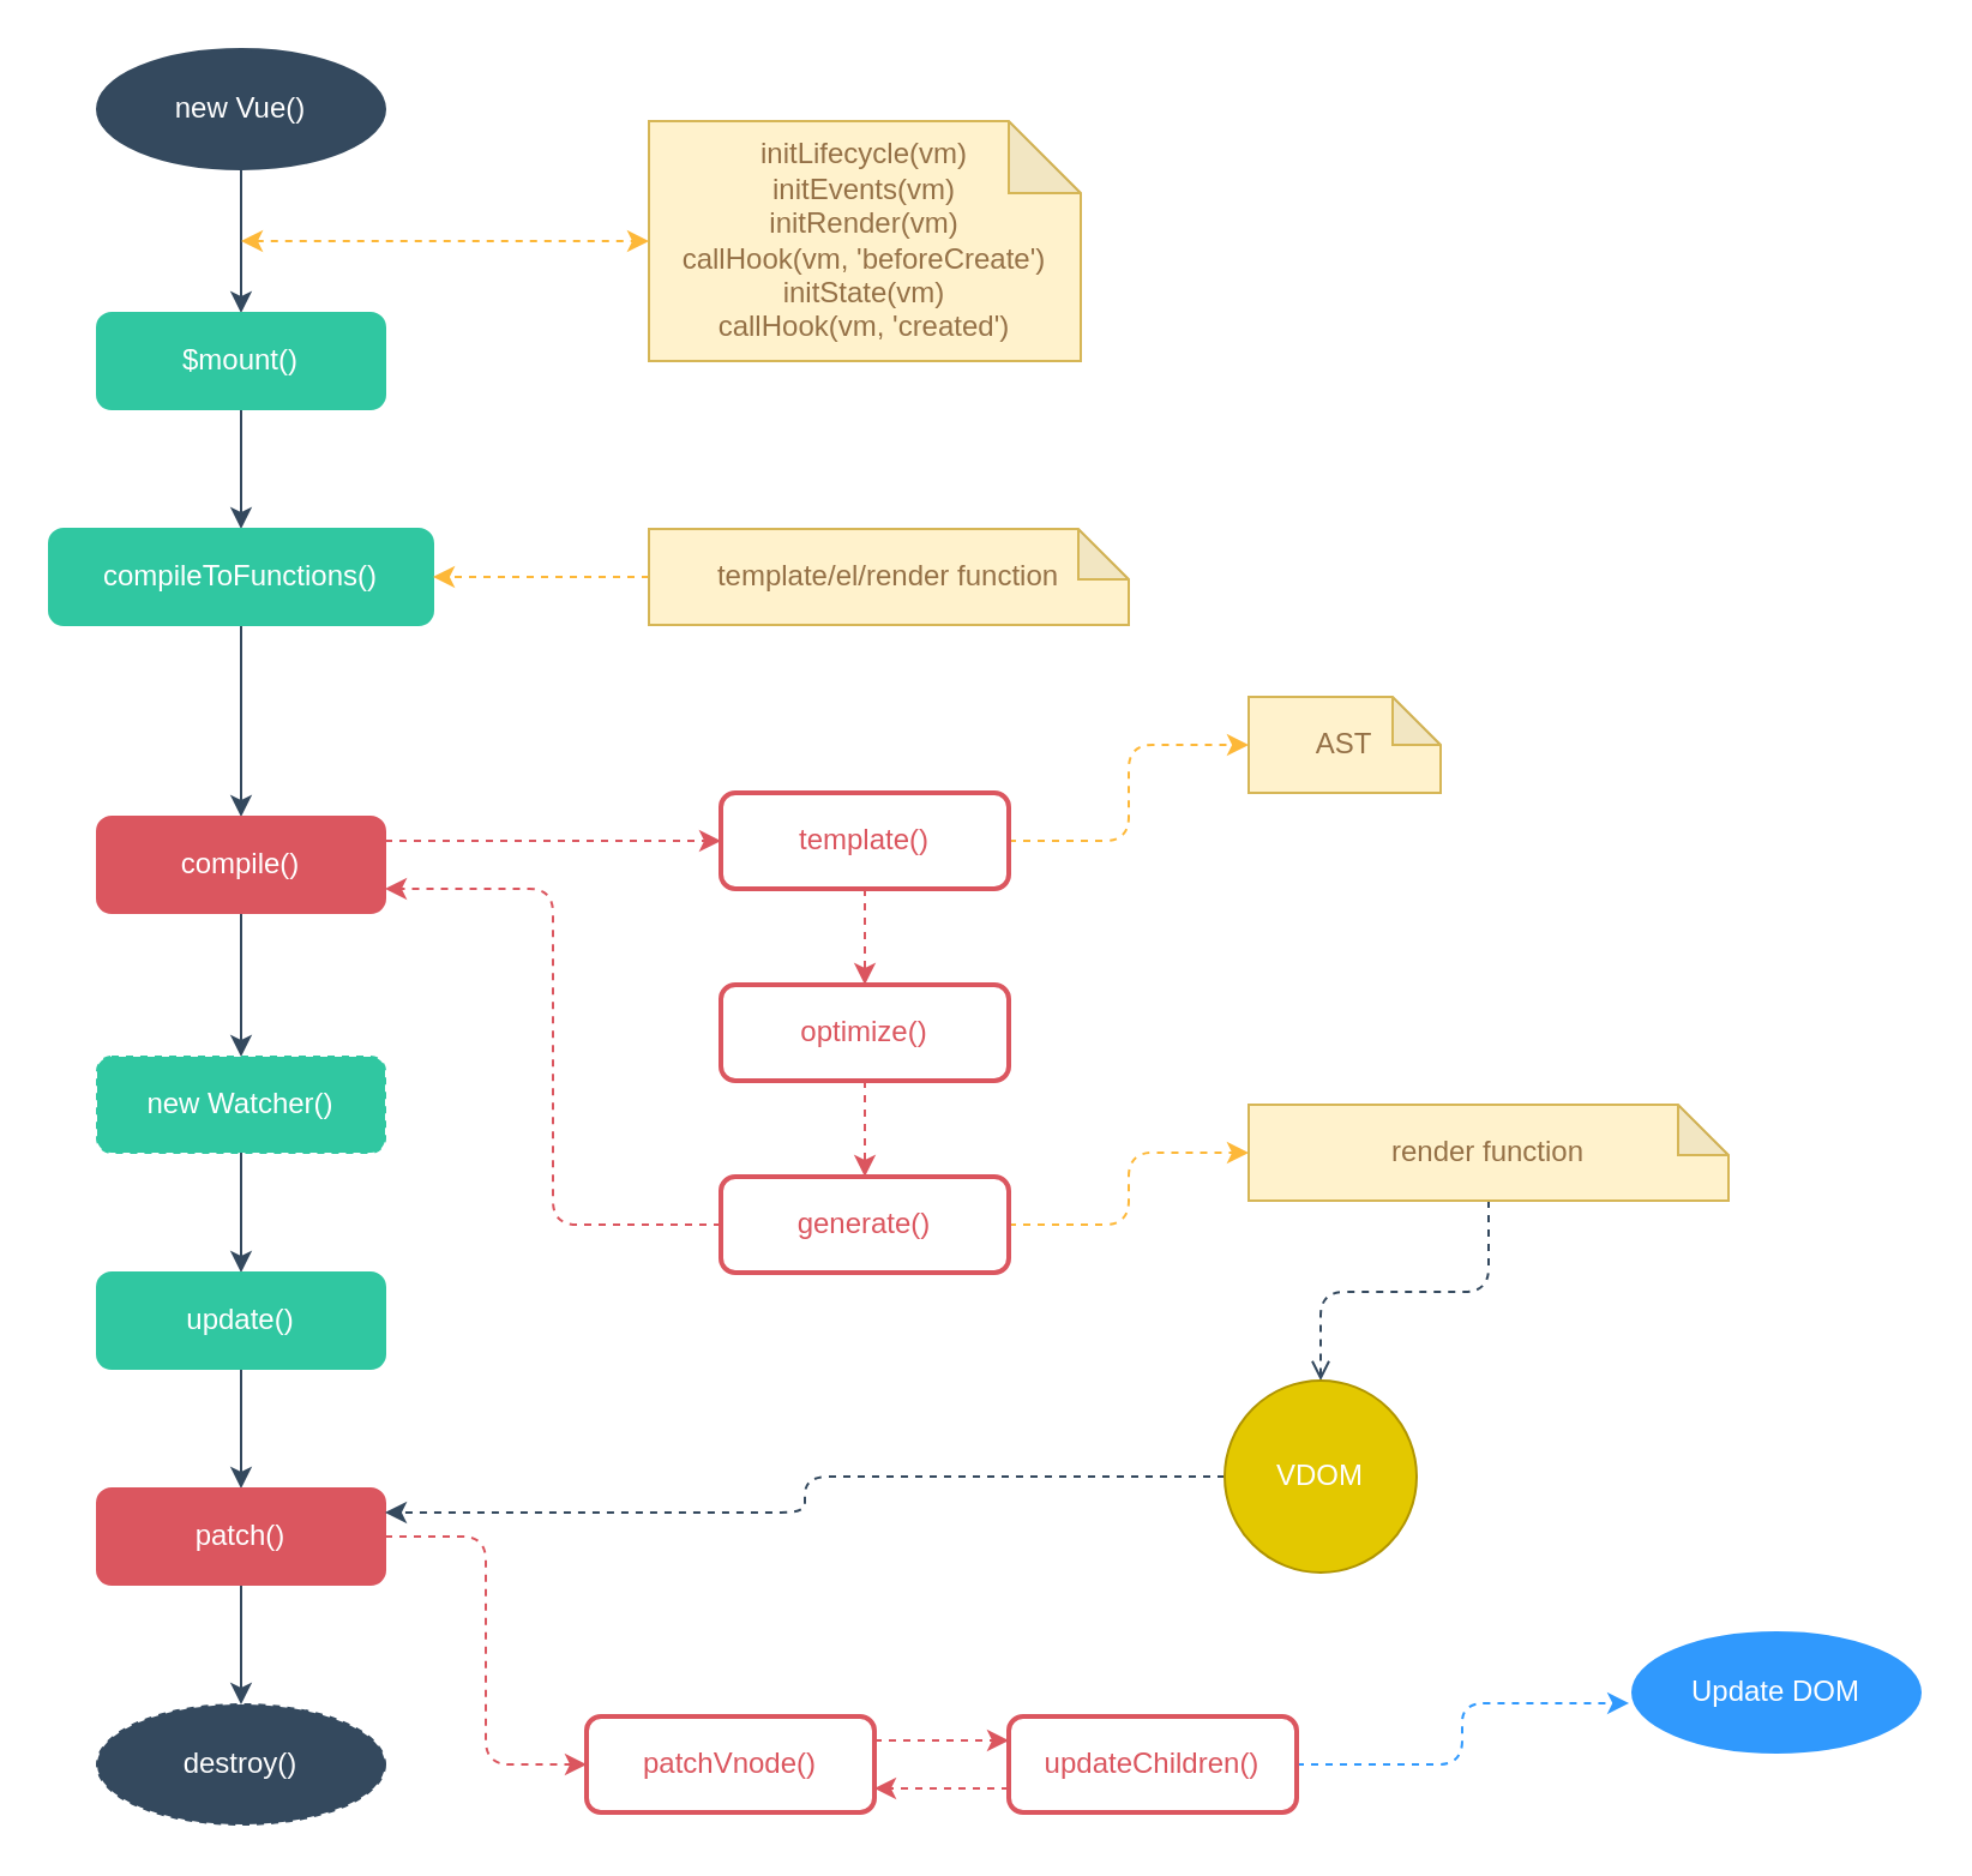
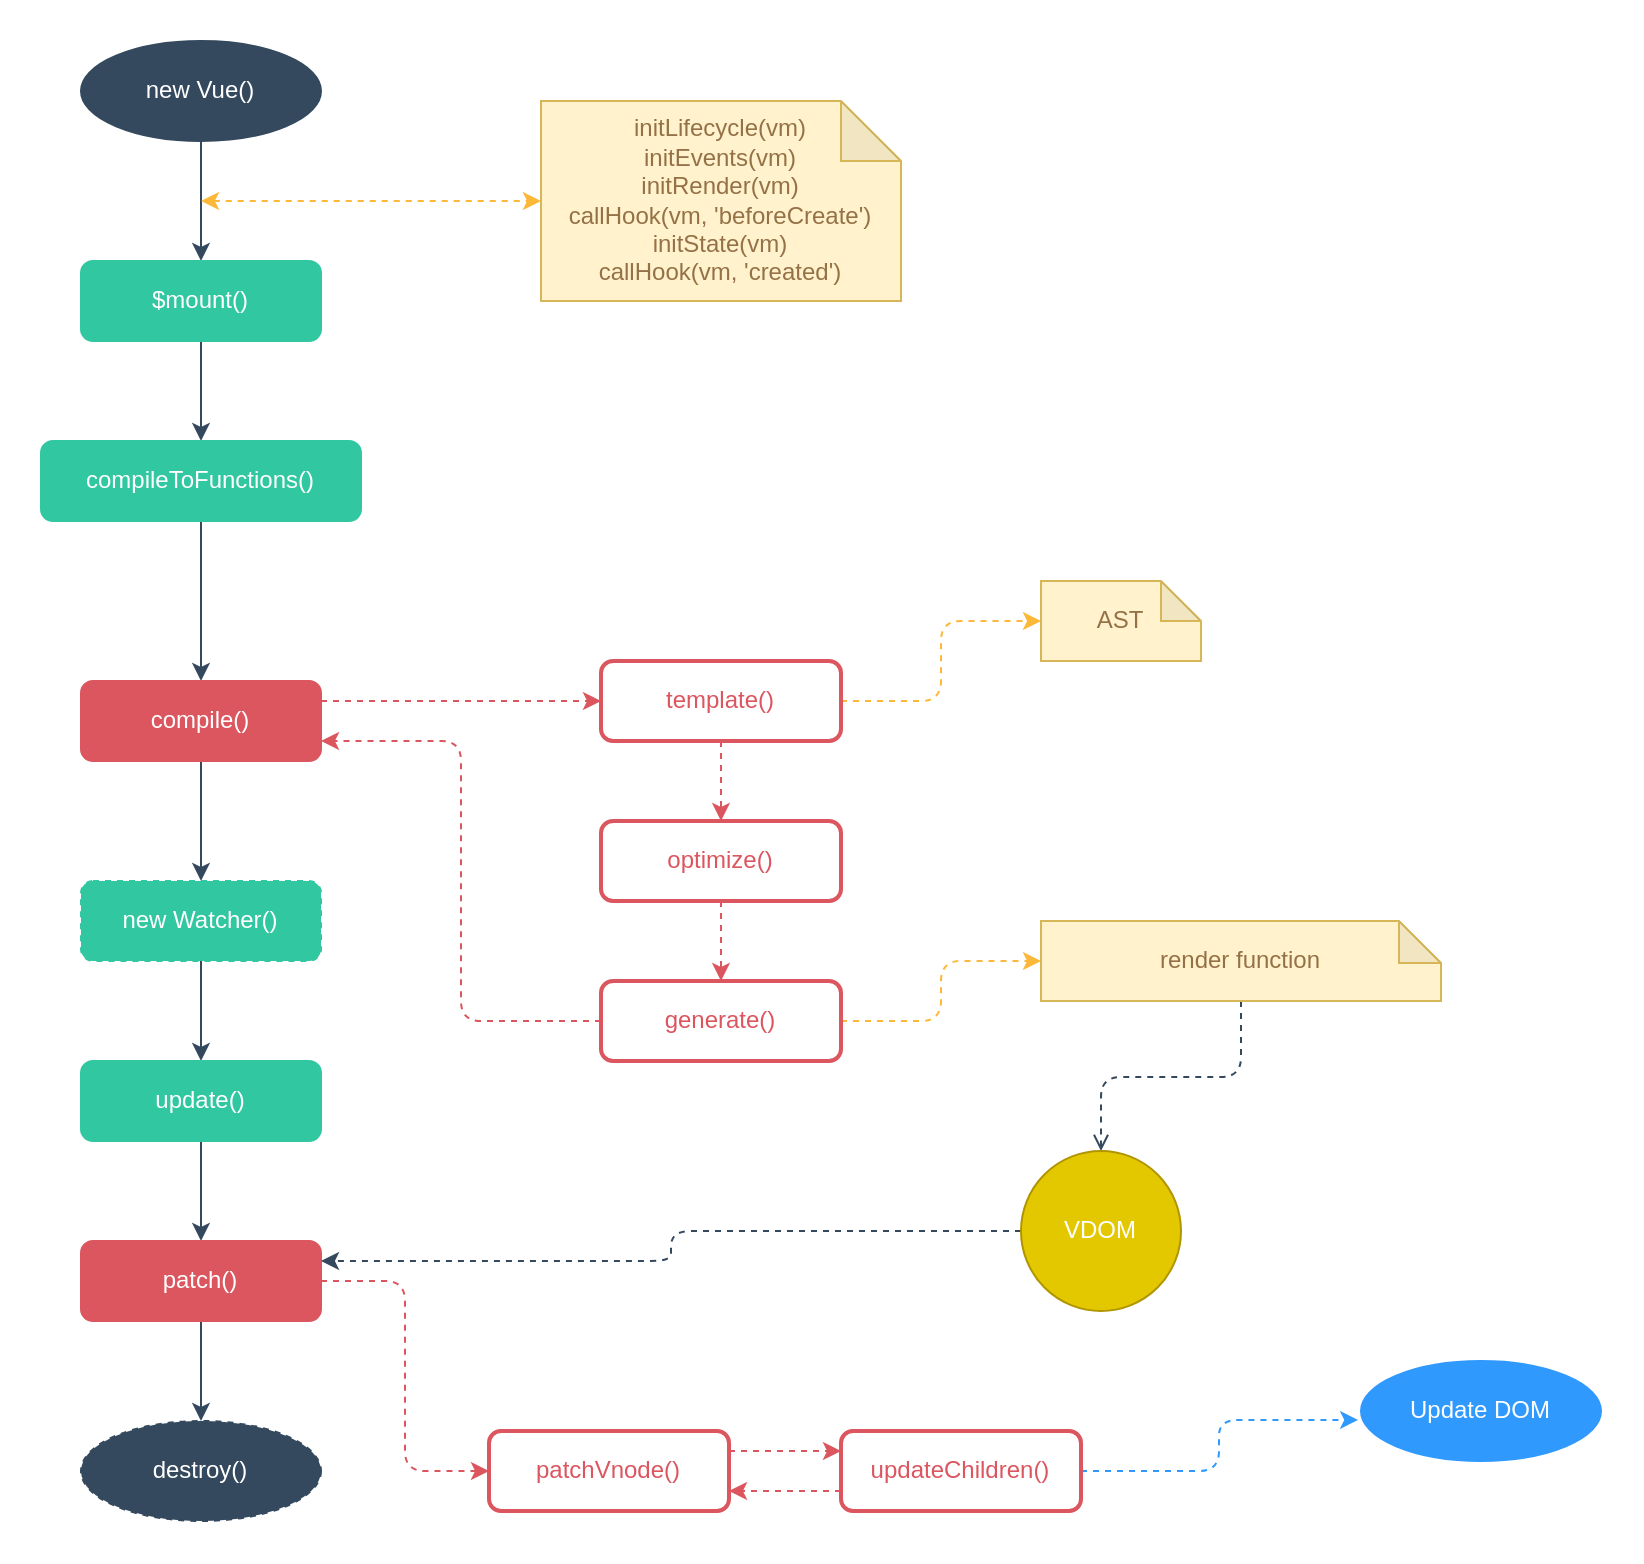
  <mxCell id="0" />
  <mxCell id="1" parent="0" />
  <mxCell id="2" style="edgeStyle=none;html=1;entryX=0.5;entryY=0;entryDx=0;entryDy=0;fontColor=#FFFFFF;strokeColor=#34495E;" edge="1" parent="1" source="3" target="5"><mxGeometry relative="1" as="geometry" /></mxCell>
  <mxCell id="3" value="new Vue()" style="ellipse;whiteSpace=wrap;html=1;fillColor=#34495E;strokeColor=#34495E;fontColor=#FFFFFF;" vertex="1" parent="1"><mxGeometry x="40" y="20" width="120" height="50" as="geometry" /></mxCell>
  <mxCell id="4" style="edgeStyle=none;html=1;entryX=0.5;entryY=0;entryDx=0;entryDy=0;fontColor=#FFFFFF;strokeColor=#34495E;" edge="1" parent="1" source="5" target="9"><mxGeometry relative="1" as="geometry" /></mxCell>
  <mxCell id="5" value="$mount()" style="rounded=1;whiteSpace=wrap;html=1;fontColor=#FFFFFF;strokeColor=#30C7A1;fillColor=#30C7A1;" vertex="1" parent="1"><mxGeometry x="40" y="130" width="120" height="40" as="geometry" /></mxCell>
  <mxCell id="6" value="initLifecycle(vm)&lt;br&gt;initEvents(vm)&lt;br&gt;initRender(vm)&lt;br&gt;callHook(vm, 'beforeCreate')&lt;br&gt;initState(vm)&lt;br&gt;callHook(vm, 'created')" style="shape=note;whiteSpace=wrap;html=1;backgroundOutline=1;darkOpacity=0.05;strokeColor=#d6b656;fillColor=#fff2cc;fontColor=#957147;" vertex="1" parent="1"><mxGeometry x="270" y="50" width="180" height="100" as="geometry" /></mxCell>
  <mxCell id="7" value="" style="endArrow=classic;startArrow=classic;html=1;fontColor=#957147;strokeColor=#FDB839;entryX=0;entryY=0.5;entryDx=0;entryDy=0;entryPerimeter=0;dashed=1;" edge="1" parent="1" target="6"><mxGeometry width="50" height="50" relative="1" as="geometry"><mxPoint x="100" y="100" as="sourcePoint" /><mxPoint x="220" y="80" as="targetPoint" /></mxGeometry></mxCell>
  <mxCell id="8" style="edgeStyle=none;html=1;fontColor=#FFFFFF;strokeColor=#34495E;" edge="1" parent="1" source="9" target="14"><mxGeometry relative="1" as="geometry" /></mxCell>
  <mxCell id="9" value="compileToFunctions()" style="rounded=1;whiteSpace=wrap;html=1;fontColor=#FFFFFF;strokeColor=#30C7A1;fillColor=#30C7A1;" vertex="1" parent="1"><mxGeometry x="20" y="220" width="160" height="40" as="geometry" /></mxCell>
- <mxCell id="10" style="edgeStyle=none;html=1;entryX=1;entryY=0.5;entryDx=0;entryDy=0;fontColor=#957147;strokeColor=#FDB839;dashed=1;" edge="1" parent="1" source="11" target="9"><mxGeometry relative="1" as="geometry" /></mxCell>
- <mxCell id="11" value="template/el/render function" style="shape=note;whiteSpace=wrap;html=1;backgroundOutline=1;darkOpacity=0.05;strokeColor=#d6b656;fillColor=#fff2cc;size=21;fontColor=#957147;" vertex="1" parent="1"><mxGeometry x="270" y="220" width="200" height="40" as="geometry" /></mxCell>
  <mxCell id="12" style="edgeStyle=elbowEdgeStyle;html=1;entryX=0;entryY=0.5;entryDx=0;entryDy=0;dashed=1;fontColor=#DB565F;strokeColor=#DB565F;exitX=1;exitY=0.25;exitDx=0;exitDy=0;" edge="1" parent="1" source="14" target="17"><mxGeometry relative="1" as="geometry" /></mxCell>
  <mxCell id="13" style="edgeStyle=elbowEdgeStyle;html=1;entryX=0.5;entryY=0;entryDx=0;entryDy=0;fontColor=#957147;strokeColor=#34495E;" edge="1" parent="1" source="14" target="27"><mxGeometry relative="1" as="geometry" /></mxCell>
  <mxCell id="14" value="compile()" style="rounded=1;whiteSpace=wrap;html=1;fontColor=#FFFFFF;strokeColor=#DB565F;fillColor=#db565f;" vertex="1" parent="1"><mxGeometry x="40" y="340" width="120" height="40" as="geometry" /></mxCell>
  <mxCell id="15" style="edgeStyle=none;html=1;entryX=0.5;entryY=0;entryDx=0;entryDy=0;fontColor=#DB565F;strokeColor=#DB565F;dashed=1;" edge="1" parent="1" source="17" target="19"><mxGeometry relative="1" as="geometry" /></mxCell>
  <mxCell id="16" style="edgeStyle=elbowEdgeStyle;html=1;entryX=0;entryY=0.5;entryDx=0;entryDy=0;entryPerimeter=0;dashed=1;fontColor=#957147;strokeColor=#FDB839;" edge="1" parent="1" source="17" target="23"><mxGeometry relative="1" as="geometry" /></mxCell>
  <mxCell id="17" value="template()" style="rounded=1;whiteSpace=wrap;html=1;fontColor=#DB565F;strokeColor=#DB565F;fillColor=none;strokeWidth=2;" vertex="1" parent="1"><mxGeometry x="300" y="330" width="120" height="40" as="geometry" /></mxCell>
  <mxCell id="18" style="edgeStyle=none;html=1;entryX=0.5;entryY=0;entryDx=0;entryDy=0;fontColor=#DB565F;strokeColor=#DB565F;dashed=1;" edge="1" parent="1" source="19" target="22"><mxGeometry relative="1" as="geometry" /></mxCell>
  <mxCell id="19" value="optimize()" style="rounded=1;whiteSpace=wrap;html=1;fontColor=#DB565F;strokeColor=#DB565F;fillColor=none;strokeWidth=2;" vertex="1" parent="1"><mxGeometry x="300" y="410" width="120" height="40" as="geometry" /></mxCell>
  <mxCell id="20" style="edgeStyle=elbowEdgeStyle;html=1;entryX=1;entryY=0.75;entryDx=0;entryDy=0;dashed=1;fontColor=#957147;strokeColor=#DB565F;" edge="1" parent="1" source="22" target="14"><mxGeometry relative="1" as="geometry" /></mxCell>
  <mxCell id="21" style="edgeStyle=elbowEdgeStyle;html=1;dashed=1;fontColor=#957147;strokeColor=#FDB839;" edge="1" parent="1" source="22" target="25"><mxGeometry relative="1" as="geometry" /></mxCell>
  <mxCell id="22" value="generate()" style="rounded=1;whiteSpace=wrap;html=1;fontColor=#DB565F;strokeColor=#DB565F;fillColor=none;strokeWidth=2;" vertex="1" parent="1"><mxGeometry x="300" y="490" width="120" height="40" as="geometry" /></mxCell>
  <mxCell id="23" value="AST" style="shape=note;whiteSpace=wrap;html=1;backgroundOutline=1;darkOpacity=0.05;strokeColor=#d6b656;strokeWidth=1;fillColor=#fff2cc;size=20;fontColor=#957147;" vertex="1" parent="1"><mxGeometry x="520" y="290" width="80" height="40" as="geometry" /></mxCell>
  <mxCell id="24" style="edgeStyle=elbowEdgeStyle;html=1;entryX=0.5;entryY=0;entryDx=0;entryDy=0;fontColor=#FFFFFF;strokeColor=#34495E;dashed=1;elbow=vertical;endArrow=open;" edge="1" parent="1" source="25" target="35"><mxGeometry relative="1" as="geometry" /></mxCell>
  <mxCell id="25" value="render function" style="shape=note;whiteSpace=wrap;html=1;backgroundOutline=1;darkOpacity=0.05;strokeColor=#d6b656;fillColor=#fff2cc;size=21;fontColor=#957147;" vertex="1" parent="1"><mxGeometry x="520" y="460" width="200" height="40" as="geometry" /></mxCell>
  <mxCell id="26" style="edgeStyle=elbowEdgeStyle;html=1;entryX=0.5;entryY=0;entryDx=0;entryDy=0;fontColor=#957147;strokeColor=#34495E;" edge="1" parent="1" source="27" target="29"><mxGeometry relative="1" as="geometry" /></mxCell>
  <mxCell id="27" value="new Watcher()" style="rounded=1;whiteSpace=wrap;html=1;fontColor=#FFFFFF;strokeColor=#30C7A1;fillColor=#30C7A1;dashed=1;" vertex="1" parent="1"><mxGeometry x="40" y="440" width="120" height="40" as="geometry" /></mxCell>
  <mxCell id="28" style="edgeStyle=elbowEdgeStyle;html=1;entryX=0.5;entryY=0;entryDx=0;entryDy=0;fontColor=#957147;strokeColor=#34495E;" edge="1" parent="1" source="29" target="32"><mxGeometry relative="1" as="geometry" /></mxCell>
  <mxCell id="29" value="update()" style="rounded=1;whiteSpace=wrap;html=1;fontColor=#FFFFFF;strokeColor=#30C7A1;fillColor=#30C7A1;" vertex="1" parent="1"><mxGeometry x="40" y="530" width="120" height="40" as="geometry" /></mxCell>
  <mxCell id="30" style="edgeStyle=elbowEdgeStyle;html=1;entryX=0.5;entryY=0;entryDx=0;entryDy=0;fontColor=#957147;strokeColor=#34495E;" edge="1" parent="1" source="32" target="33"><mxGeometry relative="1" as="geometry" /></mxCell>
  <mxCell id="31" style="edgeStyle=elbowEdgeStyle;html=1;entryX=0;entryY=0.5;entryDx=0;entryDy=0;dashed=1;fontColor=#FFFFFF;strokeColor=#DB565F;" edge="1" parent="1" source="32" target="37"><mxGeometry relative="1" as="geometry" /></mxCell>
  <mxCell id="32" value="patch()" style="rounded=1;whiteSpace=wrap;html=1;fontColor=#FFFFFF;strokeColor=#DB565F;fillColor=#db565f;" vertex="1" parent="1"><mxGeometry x="40" y="620" width="120" height="40" as="geometry" /></mxCell>
  <mxCell id="33" value="destroy()" style="ellipse;whiteSpace=wrap;html=1;fillColor=#34495E;strokeColor=#34495E;fontColor=#FFFFFF;dashed=1;" vertex="1" parent="1"><mxGeometry x="40" y="710" width="120" height="50" as="geometry" /></mxCell>
  <mxCell id="34" style="edgeStyle=elbowEdgeStyle;html=1;entryX=1;entryY=0.25;entryDx=0;entryDy=0;dashed=1;fontColor=#FFFFFF;strokeColor=#34495E;" edge="1" parent="1" source="35" target="32"><mxGeometry relative="1" as="geometry" /></mxCell>
  <mxCell id="35" value="VDOM" style="ellipse;whiteSpace=wrap;html=1;aspect=fixed;fontColor=#FFFFFF;strokeColor=#B09500;strokeWidth=1;fillColor=#e3c800;" vertex="1" parent="1"><mxGeometry x="510" y="575" width="80" height="80" as="geometry" /></mxCell>
  <mxCell id="36" style="html=1;dashed=1;fontColor=#FFFFFF;strokeColor=#DB565F;exitX=1;exitY=0.25;exitDx=0;exitDy=0;" edge="1" parent="1" source="37"><mxGeometry relative="1" as="geometry"><mxPoint x="420" y="725" as="targetPoint" /></mxGeometry></mxCell>
  <mxCell id="37" value="patchVnode()" style="rounded=1;whiteSpace=wrap;html=1;fontColor=#DB565F;strokeColor=#DB565F;fillColor=none;strokeWidth=2;" vertex="1" parent="1"><mxGeometry x="244" y="715" width="120" height="40" as="geometry" /></mxCell>
  <mxCell id="38" style="edgeStyle=none;html=1;entryX=1;entryY=0.75;entryDx=0;entryDy=0;dashed=1;fontColor=#FFFFFF;strokeColor=#DB565F;exitX=0;exitY=0.75;exitDx=0;exitDy=0;" edge="1" parent="1" source="40" target="37"><mxGeometry relative="1" as="geometry" /></mxCell>
  <mxCell id="39" style="edgeStyle=elbowEdgeStyle;html=1;entryX=-0.012;entryY=0.589;entryDx=0;entryDy=0;entryPerimeter=0;dashed=1;fontColor=#FFFFFF;strokeColor=#3099FD;" edge="1" parent="1" source="40" target="41"><mxGeometry relative="1" as="geometry" /></mxCell>
  <mxCell id="40" value="updateChildren()" style="rounded=1;whiteSpace=wrap;html=1;fontColor=#DB565F;strokeColor=#DB565F;fillColor=none;strokeWidth=2;" vertex="1" parent="1"><mxGeometry x="420" y="715" width="120" height="40" as="geometry" /></mxCell>
  <mxCell id="41" value="Update DOM" style="ellipse;whiteSpace=wrap;html=1;fontColor=#FFFFFF;strokeColor=#3099fd;strokeWidth=1;fillColor=#3099FD;" vertex="1" parent="1"><mxGeometry x="680" y="680" width="120" height="50" as="geometry" /></mxCell>
